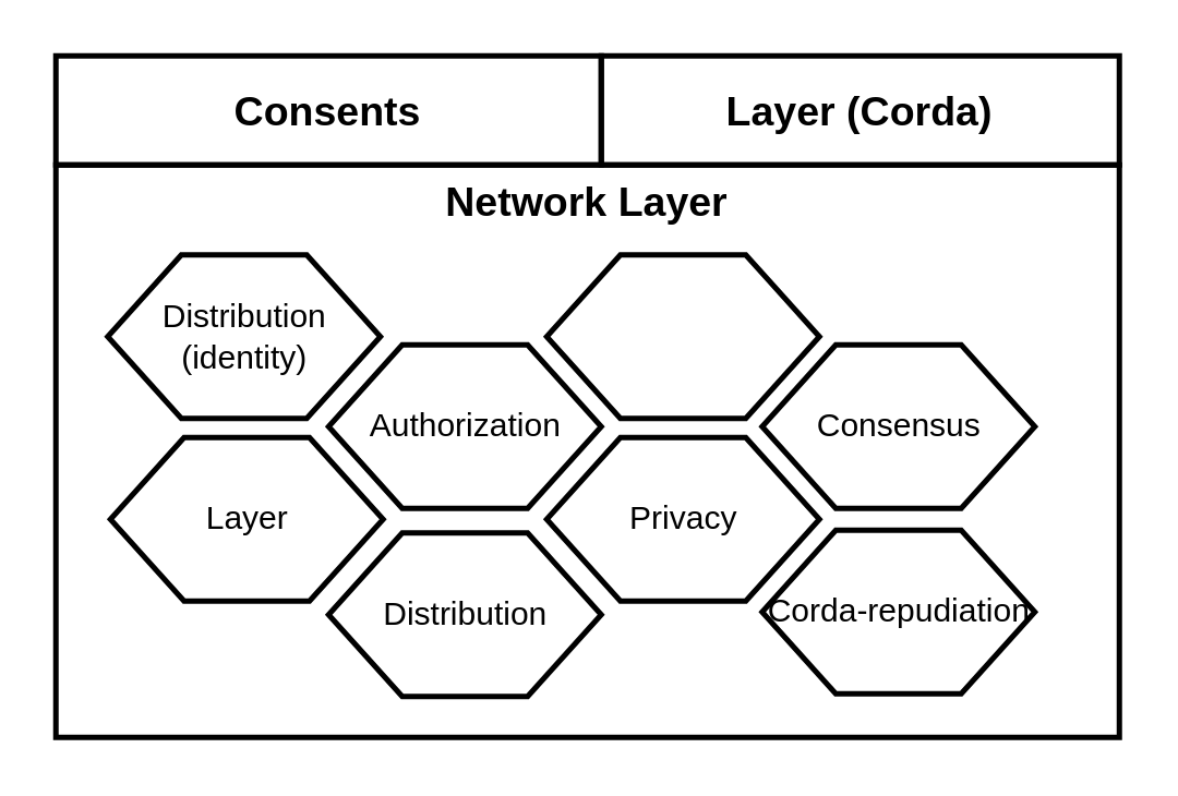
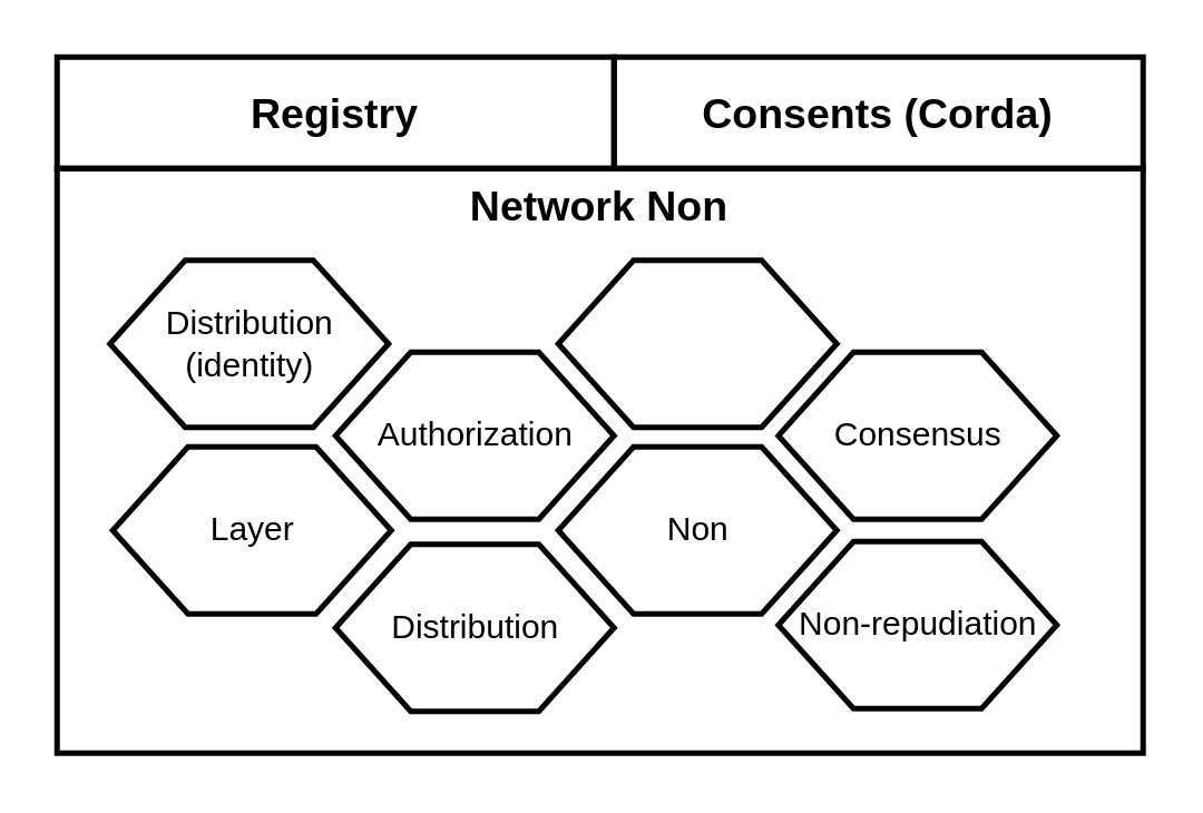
  <mxCell id="0" />
  <mxCell id="1" parent="0" />
- <mxCell id="2" value="Network Layer" style="rounded=0;whiteSpace=wrap;html=1;strokeWidth=2;gradientColor=none;fillColor=none;labelPosition=center;verticalLabelPosition=top;align=center;verticalAlign=bottom;spacingTop=0;spacing=-23;fontStyle=1;fontSize=15;" parent="1" vertex="1"><mxGeometry x="20" y="60" width="390" height="210" as="geometry" /></mxCell>
+ <mxCell id="2" value="Network Non" style="rounded=0;whiteSpace=wrap;html=1;strokeWidth=2;gradientColor=none;fillColor=none;labelPosition=center;verticalLabelPosition=top;align=center;verticalAlign=bottom;spacingTop=0;spacing=-23;fontStyle=1;fontSize=15;" parent="1" vertex="1"><mxGeometry x="20" y="60" width="390" height="210" as="geometry" /></mxCell>
  <mxCell id="3" value="Layer" style="verticalLabelPosition=middle;verticalAlign=middle;html=1;shape=hexagon;perimeter=hexagonPerimeter2;arcSize=6;size=0.27;strokeWidth=2;labelPosition=center;align=center;" parent="1" vertex="1"><mxGeometry x="40" y="160" width="100" height="60" as="geometry" /></mxCell>
  <mxCell id="4" value="Distribution" style="verticalLabelPosition=middle;verticalAlign=middle;html=1;shape=hexagon;perimeter=hexagonPerimeter2;arcSize=6;size=0.27;strokeWidth=2;labelPosition=center;align=center;" parent="1" vertex="1"><mxGeometry x="120" y="195" width="100" height="60" as="geometry" /></mxCell>
  <mxCell id="5" value="Consensus" style="verticalLabelPosition=middle;verticalAlign=middle;html=1;shape=hexagon;perimeter=hexagonPerimeter2;arcSize=6;size=0.27;strokeWidth=2;labelPosition=center;align=center;" parent="1" vertex="1"><mxGeometry x="279" y="126" width="100" height="60" as="geometry" /></mxCell>
- <mxCell id="6" value="Privacy" style="verticalLabelPosition=middle;verticalAlign=middle;html=1;shape=hexagon;perimeter=hexagonPerimeter2;arcSize=6;size=0.27;strokeWidth=2;labelPosition=center;align=center;" parent="1" vertex="1"><mxGeometry x="200" y="160" width="100" height="60" as="geometry" /></mxCell>
+ <mxCell id="6" value="Non" style="verticalLabelPosition=middle;verticalAlign=middle;html=1;shape=hexagon;perimeter=hexagonPerimeter2;arcSize=6;size=0.27;strokeWidth=2;labelPosition=center;align=center;" parent="1" vertex="1"><mxGeometry x="200" y="160" width="100" height="60" as="geometry" /></mxCell>
  <mxCell id="7" value="Authorization" style="verticalLabelPosition=middle;verticalAlign=middle;html=1;shape=hexagon;perimeter=hexagonPerimeter2;arcSize=6;size=0.27;strokeWidth=2;labelPosition=center;align=center;" parent="1" vertex="1"><mxGeometry x="120" y="126" width="100" height="60" as="geometry" /></mxCell>
- <mxCell id="8" value="Layer (Corda)" style="rounded=0;whiteSpace=wrap;html=1;strokeWidth=2;gradientColor=none;fillColor=none;labelPosition=center;verticalLabelPosition=middle;align=center;verticalAlign=middle;spacingTop=0;spacing=0;fontStyle=1;fontSize=15;" parent="1" vertex="1"><mxGeometry x="220" y="20" width="190" height="40" as="geometry" /></mxCell>
- <mxCell id="9" value="Consents" style="rounded=0;whiteSpace=wrap;html=1;strokeWidth=2;gradientColor=none;fillColor=none;labelPosition=center;verticalLabelPosition=middle;align=center;verticalAlign=middle;spacingTop=0;spacing=0;fontStyle=1;fontSize=15;" parent="1" vertex="1"><mxGeometry x="20" y="20" width="200" height="40" as="geometry" /></mxCell>
- <mxCell id="10" value="Corda-repudiation" style="verticalLabelPosition=middle;verticalAlign=middle;html=1;shape=hexagon;perimeter=hexagonPerimeter2;arcSize=6;size=0.27;strokeWidth=2;labelPosition=center;align=center;" parent="1" vertex="1"><mxGeometry x="279" y="194" width="100" height="60" as="geometry" /></mxCell>
+ <mxCell id="8" value="Consents (Corda)" style="rounded=0;whiteSpace=wrap;html=1;strokeWidth=2;gradientColor=none;fillColor=none;labelPosition=center;verticalLabelPosition=middle;align=center;verticalAlign=middle;spacingTop=0;spacing=0;fontStyle=1;fontSize=15;" parent="1" vertex="1"><mxGeometry x="220" y="20" width="190" height="40" as="geometry" /></mxCell>
+ <mxCell id="9" value="Registry" style="rounded=0;whiteSpace=wrap;html=1;strokeWidth=2;gradientColor=none;fillColor=none;labelPosition=center;verticalLabelPosition=middle;align=center;verticalAlign=middle;spacingTop=0;spacing=0;fontStyle=1;fontSize=15;" parent="1" vertex="1"><mxGeometry x="20" y="20" width="200" height="40" as="geometry" /></mxCell>
+ <mxCell id="10" value="Non-repudiation" style="verticalLabelPosition=middle;verticalAlign=middle;html=1;shape=hexagon;perimeter=hexagonPerimeter2;arcSize=6;size=0.27;strokeWidth=2;labelPosition=center;align=center;" parent="1" vertex="1"><mxGeometry x="279" y="194" width="100" height="60" as="geometry" /></mxCell>
  <mxCell id="11" value="" style="verticalLabelPosition=middle;verticalAlign=middle;html=1;shape=hexagon;perimeter=hexagonPerimeter2;arcSize=6;size=0.27;strokeWidth=2;labelPosition=center;align=center;" parent="1" vertex="1"><mxGeometry x="200" y="93" width="100" height="60" as="geometry" /></mxCell>
  <mxCell id="12" value="Distribution&lt;br&gt;(identity)" style="verticalLabelPosition=middle;verticalAlign=middle;html=1;shape=hexagon;perimeter=hexagonPerimeter2;arcSize=6;size=0.27;strokeWidth=2;labelPosition=center;align=center;" parent="1" vertex="1"><mxGeometry x="39" y="93" width="100" height="60" as="geometry" /></mxCell>
